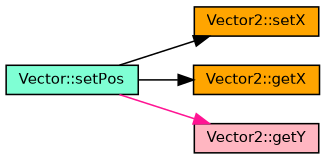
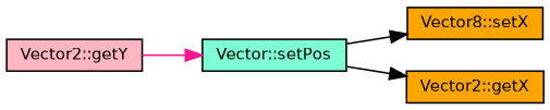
  digraph {
    rankdir=LR
    node [color=black fillcolor=orange fontname=Helvetica fontsize=10 shape=record style=filled]
    edge [color=black fontname=Helvetica fontsize=10 labelfontname=Helvetica labelfontsize=10 style=solid]
    n1 [fillcolor=aquamarine fontcolor=black height=0.2 label="Vector::setPos" width=0.4]
-   n2 [height=0.2 label="Vector2::setX" width=0.4]
+   n2 [height=0.2 label="Vector8::setX" width=0.4]
    n3 [height=0.2 label="Vector2::getX" width=0.4]
    n4 [fillcolor=lightpink height=0.2 label="Vector2::getY" width=0.4]
    n1 -> n2
    n1 -> n3
-   n1 -> n4 [color=deeppink]
+   n4 -> n1 [color=deeppink]
  }
